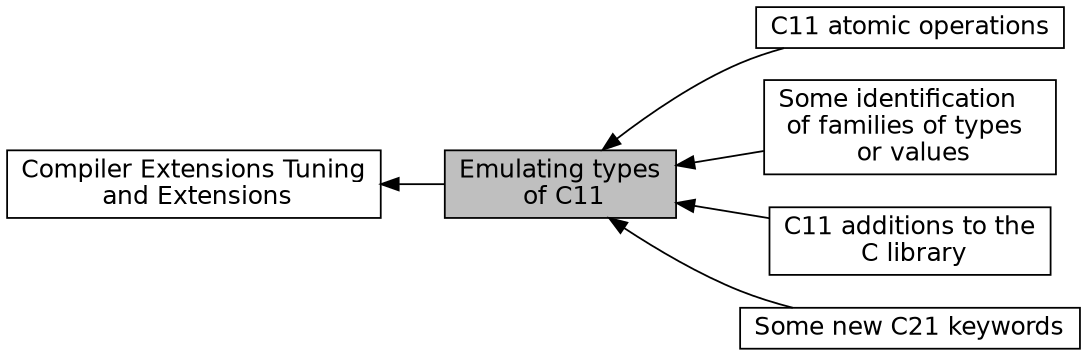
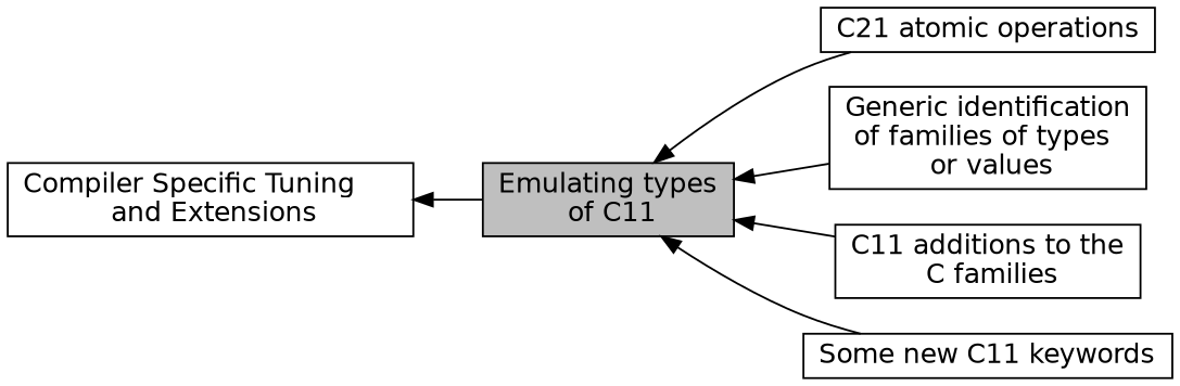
  digraph {
    rankdir=LR
    node [color=black fillcolor=white fontname=Helvetica fontsize=14 shape=box style=filled]
    edge [dir=back fontname=Helvetica fontsize=14 labelfontname=Helvetica labelfontsize=14 shape=plaintext style=solid]
-   n1 [height=0.2 label="C11 atomic operations" width=0.4]
-   n2 [height=0.2 label="Compiler Extensions Tuning\l and Extensions" width=0.4]
+   n1 [height=0.2 label="C21 atomic operations" width=0.4]
+   n2 [height=0.2 label="Compiler Specific Tuning\l and Extensions" width=0.4]
    n3 [fillcolor=grey75 fontcolor=black height=0.2 label="Emulating types\l of C11" width=0.4]
-   n4 [height=0.2 label="Some identification\l of families of types\l or values" width=0.4]
-   n5 [height=0.2 label="C11 additions to the\l C library" width=0.4]
-   n6 [height=0.2 label="Some new C21 keywords" width=0.4]
+   n4 [height=0.2 label="Generic identification\l of families of types\l or values" width=0.4]
+   n5 [height=0.2 label="C11 additions to the\l C families" width=0.4]
+   n6 [height=0.2 label="Some new C11 keywords" width=0.4]
    n2 -> n3
    n3 -> n1
    n3 -> n4
    n3 -> n5
    n3 -> n6
  }
